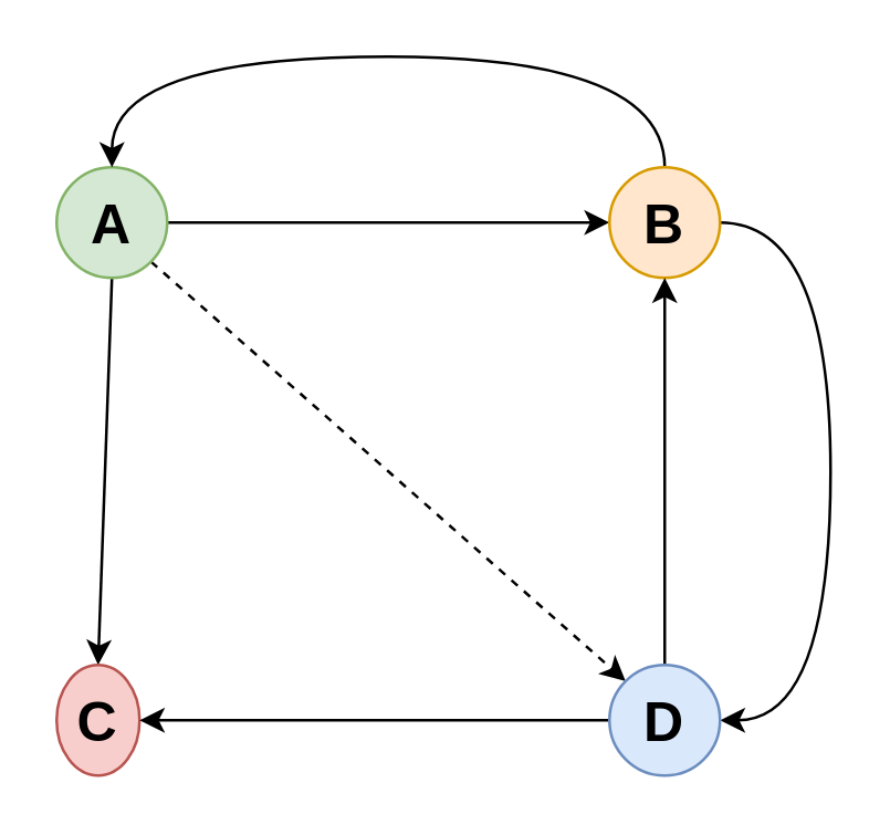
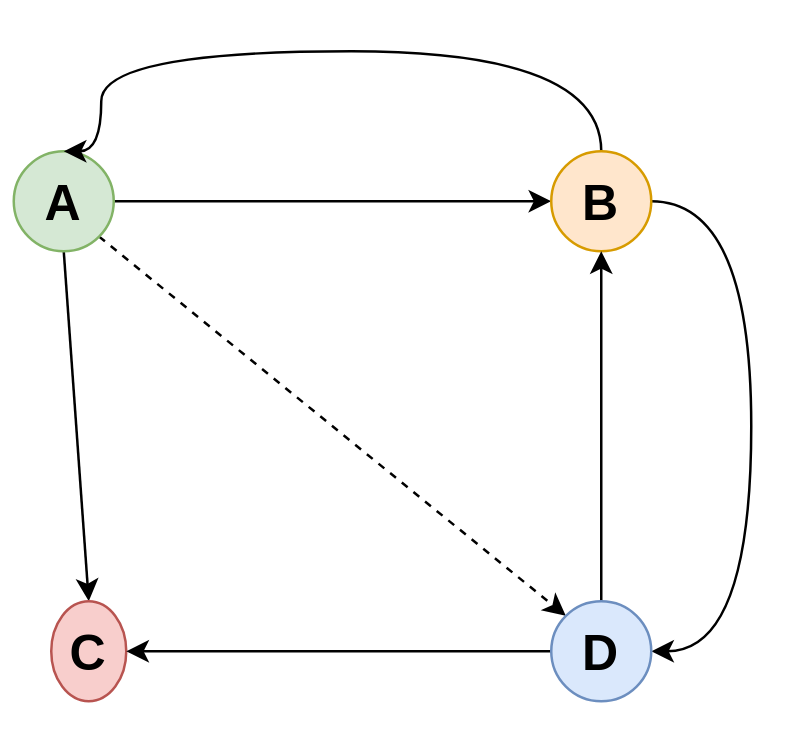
  <mxCell id="0" />
  <mxCell id="1" parent="0" />
  <mxCell id="2" value="" style="edgeStyle=orthogonalEdgeStyle;rounded=0;orthogonalLoop=1;jettySize=auto;html=1;exitX=1;exitY=0.5;exitDx=0;exitDy=0;entryX=0;entryY=0.5;entryDx=0;entryDy=0;fontSize=20;" edge="1" parent="1" source="5" target="8"><mxGeometry relative="1" as="geometry" /></mxCell>
  <mxCell id="3" value="" style="rounded=0;orthogonalLoop=1;jettySize=auto;html=1;exitX=1;exitY=1;exitDx=0;exitDy=0;entryX=0;entryY=0;entryDx=0;entryDy=0;fontSize=20;dashed=1;" edge="1" parent="1" source="5" target="12"><mxGeometry relative="1" as="geometry" /></mxCell>
  <mxCell id="4" value="" style="edgeStyle=none;rounded=0;orthogonalLoop=1;jettySize=auto;html=1;exitX=0.5;exitY=1;exitDx=0;exitDy=0;entryX=0.5;entryY=0;entryDx=0;entryDy=0;fontSize=20;" edge="1" parent="1" source="5" target="9"><mxGeometry relative="1" as="geometry" /></mxCell>
- <mxCell id="5" value="A" style="ellipse;whiteSpace=wrap;html=1;aspect=fixed;fontStyle=1;fontSize=20;fillColor=#d5e8d4;strokeColor=#82b366;" vertex="1" parent="1"><mxGeometry x="20" y="60" width="40" height="40" as="geometry" /></mxCell>
+ <mxCell id="5" value="A" style="ellipse;whiteSpace=wrap;html=1;aspect=fixed;fontStyle=1;fontSize=20;fillColor=#d5e8d4;strokeColor=#82b366;" vertex="1" parent="1"><mxGeometry x="5" y="60" width="40" height="40" as="geometry" /></mxCell>
  <mxCell id="6" value="" style="edgeStyle=orthogonalEdgeStyle;curved=1;rounded=0;orthogonalLoop=1;jettySize=auto;html=1;exitX=1;exitY=0.5;exitDx=0;exitDy=0;entryX=1;entryY=0.5;entryDx=0;entryDy=0;fontSize=20;" edge="1" parent="1" source="8" target="12"><mxGeometry relative="1" as="geometry"><Array as="points"><mxPoint x="300" y="80" /><mxPoint x="300" y="260" /></Array></mxGeometry></mxCell>
  <mxCell id="7" value="" style="edgeStyle=orthogonalEdgeStyle;curved=1;rounded=0;orthogonalLoop=1;jettySize=auto;html=1;exitX=0.5;exitY=0;exitDx=0;exitDy=0;entryX=0.5;entryY=0;entryDx=0;entryDy=0;fontSize=20;" edge="1" parent="1" source="8" target="5"><mxGeometry relative="1" as="geometry"><Array as="points"><mxPoint x="240" y="20" /><mxPoint x="40" y="20" /></Array></mxGeometry></mxCell>
  <mxCell id="8" value="B" style="ellipse;whiteSpace=wrap;html=1;aspect=fixed;fontStyle=1;fontSize=20;fillColor=#ffe6cc;strokeColor=#d79b00;" vertex="1" parent="1"><mxGeometry x="220" y="60" width="40" height="40" as="geometry" /></mxCell>
  <mxCell id="9" value="C" style="ellipse;whiteSpace=wrap;html=1;aspect=fixed;fontStyle=1;fontSize=20;fillColor=#f8cecc;strokeColor=#b85450;" vertex="1" parent="1"><mxGeometry x="20" y="240" width="30" height="40" as="geometry" /></mxCell>
  <mxCell id="10" value="" style="edgeStyle=none;rounded=0;orthogonalLoop=1;jettySize=auto;html=1;exitX=0;exitY=0.5;exitDx=0;exitDy=0;entryX=1;entryY=0.5;entryDx=0;entryDy=0;fontSize=20;" edge="1" parent="1" source="12" target="9"><mxGeometry relative="1" as="geometry" /></mxCell>
  <mxCell id="11" value="" style="edgeStyle=none;rounded=0;orthogonalLoop=1;jettySize=auto;html=1;exitX=0.5;exitY=0;exitDx=0;exitDy=0;entryX=0.5;entryY=1;entryDx=0;entryDy=0;fontSize=20;" edge="1" parent="1" source="12" target="8"><mxGeometry relative="1" as="geometry" /></mxCell>
  <mxCell id="12" value="D" style="ellipse;whiteSpace=wrap;html=1;aspect=fixed;fontStyle=1;fontSize=20;fillColor=#dae8fc;strokeColor=#6c8ebf;" vertex="1" parent="1"><mxGeometry x="220" y="240" width="40" height="40" as="geometry" /></mxCell>
